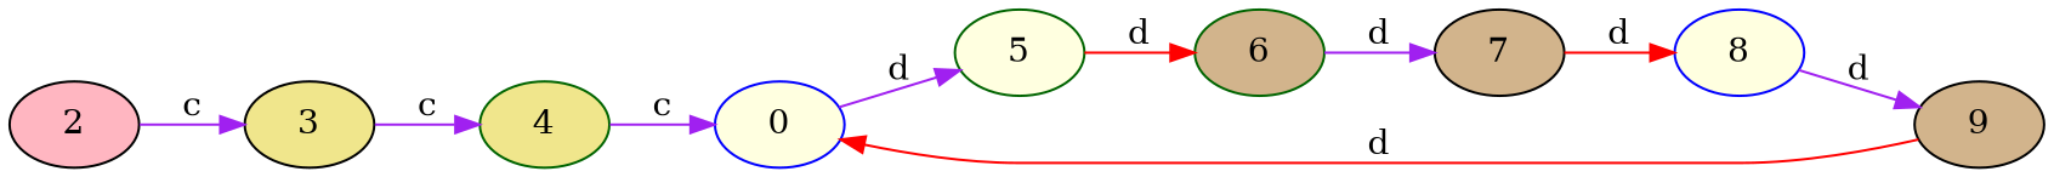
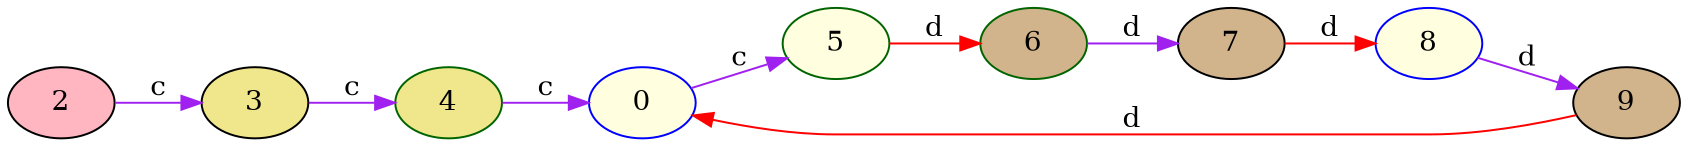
  digraph {
    rankdir=LR
    node [color=black fillcolor=lightyellow style=filled]
    edge [color=purple]
    2 [fillcolor=lightpink]
    3 [fillcolor=khaki]
    4 [color=darkgreen fillcolor=khaki]
    0 [color=blue]
    5 [color=darkgreen]
    6 [color=darkgreen fillcolor=tan]
    7 [fillcolor=tan]
    8 [color=blue]
    9 [fillcolor=tan]
    2 -> 3 [label=c]
    3 -> 4 [label=c]
    4 -> 0 [label=c]
-   0 -> 5 [label=d]
+   0 -> 5 [label=c]
    5 -> 6 [color=red label=d]
    6 -> 7 [label=d]
    7 -> 8 [color=red label=d]
    8 -> 9 [label=d]
    9 -> 0 [color=red label=d]
  }
